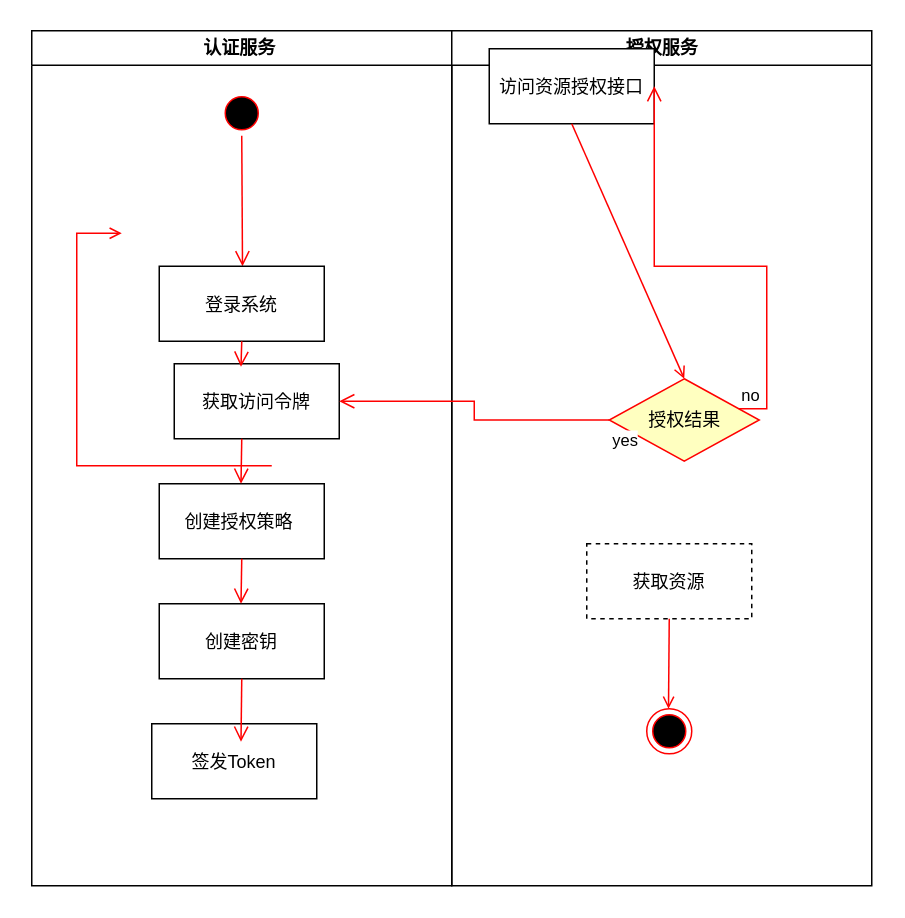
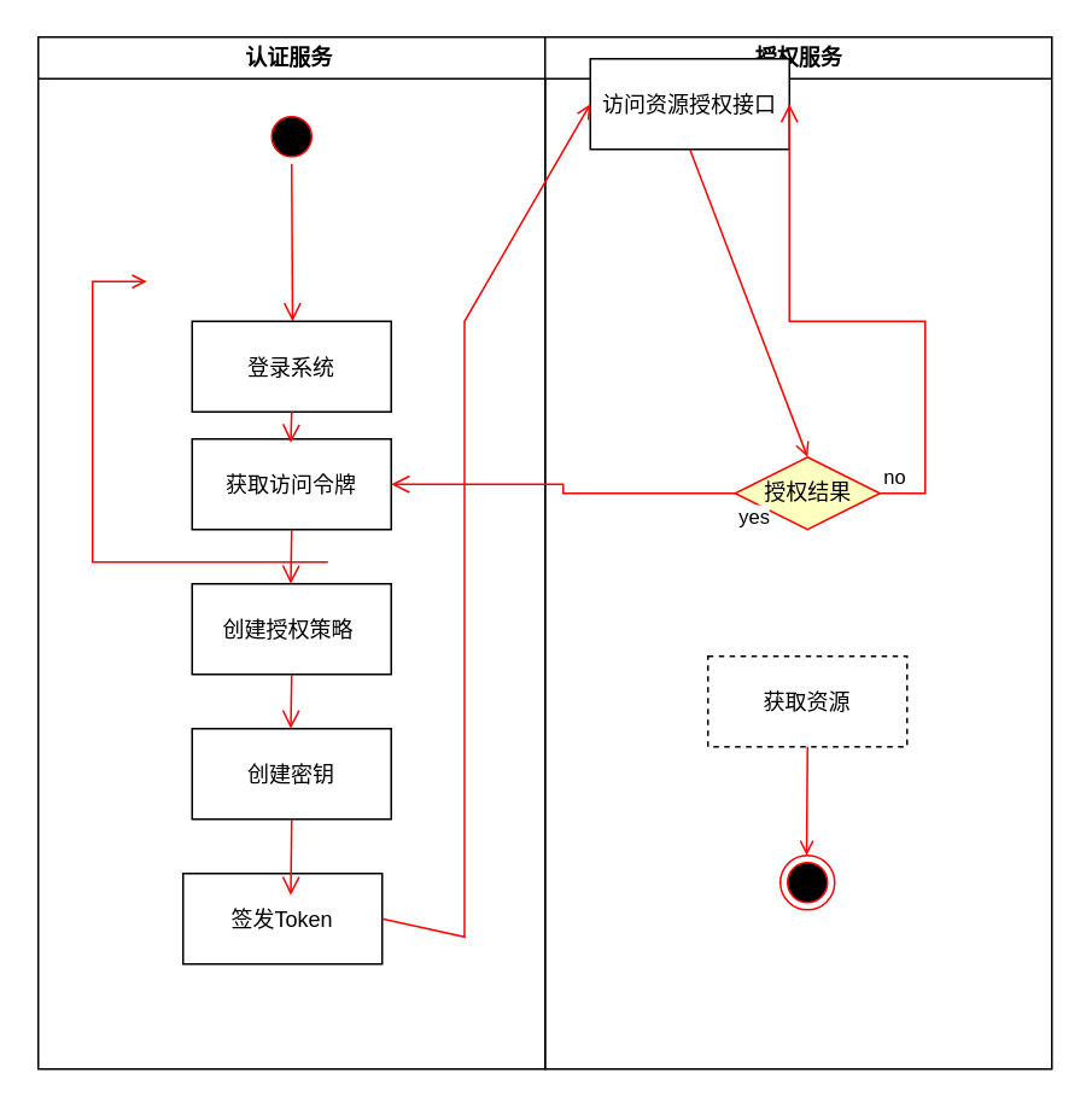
  <mxCell id="0" />
  <mxCell id="1" parent="0" />
  <mxCell id="2" value="认证服务 " style="swimlane;whiteSpace=wrap" parent="1" vertex="1"><mxGeometry x="20.5" y="20" width="280" height="570" as="geometry" /></mxCell>
  <mxCell id="3" value="" style="ellipse;shape=startState;fillColor=#000000;strokeColor=#ff0000;" parent="2" vertex="1"><mxGeometry x="125" y="40" width="30" height="30" as="geometry" /></mxCell>
  <mxCell id="4" value="" style="edgeStyle=elbowEdgeStyle;elbow=horizontal;verticalAlign=bottom;endArrow=open;endSize=8;strokeColor=#FF0000;endFill=1;rounded=0;entryX=0.5;entryY=0;entryDx=0;entryDy=0;" parent="2" source="3" target="6" edge="1"><mxGeometry x="100" y="40" as="geometry"><mxPoint x="115.5" y="110" as="targetPoint" /></mxGeometry></mxCell>
  <mxCell id="5" value="" style="edgeStyle=elbowEdgeStyle;elbow=horizontal;strokeColor=#FF0000;endArrow=open;endFill=1;rounded=0" parent="2" edge="1"><mxGeometry width="100" height="100" relative="1" as="geometry"><mxPoint x="160" y="290" as="sourcePoint" /><mxPoint x="60" y="135" as="targetPoint" /><Array as="points"><mxPoint x="30" y="250" /></Array></mxGeometry></mxCell>
  <mxCell id="6" value="登录系统" style="" parent="2" vertex="1"><mxGeometry x="85" y="157" width="110" height="50" as="geometry" /></mxCell>
- <mxCell id="7" value="获取访问令牌" style="" vertex="1" parent="2"><mxGeometry x="95" y="222" width="110" height="50" as="geometry" /></mxCell>
+ <mxCell id="7" value="获取访问令牌" style="" vertex="1" parent="2"><mxGeometry x="85" y="222" width="110" height="50" as="geometry" /></mxCell>
  <mxCell id="8" value="创建授权策略 " style="" vertex="1" parent="2"><mxGeometry x="85" y="302" width="110" height="50" as="geometry" /></mxCell>
  <mxCell id="9" value="创建密钥" style="" vertex="1" parent="2"><mxGeometry x="85" y="382" width="110" height="50" as="geometry" /></mxCell>
  <mxCell id="10" value="签发Token" style="" vertex="1" parent="2"><mxGeometry x="80" y="462" width="110" height="50" as="geometry" /></mxCell>
  <mxCell id="11" value="" style="edgeStyle=elbowEdgeStyle;elbow=horizontal;verticalAlign=bottom;endArrow=open;endSize=8;strokeColor=#FF0000;endFill=1;rounded=0;entryX=0.5;entryY=0;entryDx=0;entryDy=0;exitX=0.5;exitY=1;exitDx=0;exitDy=0;" edge="1" parent="2" source="6"><mxGeometry x="-64.5" y="-88" as="geometry"><mxPoint x="139.5" y="224" as="targetPoint" /><mxPoint x="139.5" y="162" as="sourcePoint" /></mxGeometry></mxCell>
  <mxCell id="12" value="" style="edgeStyle=elbowEdgeStyle;elbow=horizontal;verticalAlign=bottom;endArrow=open;endSize=8;strokeColor=#FF0000;endFill=1;rounded=0;exitX=0.5;exitY=1;exitDx=0;exitDy=0;" edge="1" parent="2"><mxGeometry x="-229" y="-216" as="geometry"><mxPoint x="139.5" y="302" as="targetPoint" /><mxPoint x="140" y="272" as="sourcePoint" /></mxGeometry></mxCell>
  <mxCell id="13" value="" style="edgeStyle=elbowEdgeStyle;elbow=horizontal;verticalAlign=bottom;endArrow=open;endSize=8;strokeColor=#FF0000;endFill=1;rounded=0;exitX=0.5;exitY=1;exitDx=0;exitDy=0;" edge="1" parent="2"><mxGeometry x="-229" y="-216" as="geometry"><mxPoint x="139.5" y="382" as="targetPoint" /><mxPoint x="140" y="352" as="sourcePoint" /></mxGeometry></mxCell>
  <mxCell id="14" value="" style="edgeStyle=elbowEdgeStyle;elbow=horizontal;verticalAlign=bottom;endArrow=open;endSize=8;strokeColor=#FF0000;endFill=1;rounded=0;entryX=0.5;entryY=0;entryDx=0;entryDy=0;exitX=0.5;exitY=1;exitDx=0;exitDy=0;" edge="1" parent="2"><mxGeometry x="-229" y="-216" as="geometry"><mxPoint x="139.5" y="474" as="targetPoint" /><mxPoint x="140" y="432" as="sourcePoint" /></mxGeometry></mxCell>
  <mxCell id="15" value="授权服务" style="swimlane;whiteSpace=wrap" parent="1" vertex="1"><mxGeometry x="300.5" y="20" width="280" height="570" as="geometry" /></mxCell>
  <mxCell id="16" value="获取资源" style="dashed=1;" parent="15" vertex="1"><mxGeometry x="90" y="342" width="110" height="50" as="geometry" /></mxCell>
  <mxCell id="17" value="" style="ellipse;html=1;shape=endState;fillColor=#000000;strokeColor=#ff0000;" vertex="1" parent="15"><mxGeometry x="130" y="452" width="30" height="30" as="geometry" /></mxCell>
  <mxCell id="18" value="访问资源授权接口" style="" vertex="1" parent="15"><mxGeometry x="25" y="12" width="110" height="50" as="geometry" /></mxCell>
- <mxCell id="19" value="授权结果" style="rhombus;whiteSpace=wrap;html=1;fontColor=#000000;fillColor=#ffffc0;strokeColor=#ff0000;" vertex="1" parent="15"><mxGeometry x="105" y="232" width="100" height="55" as="geometry" /></mxCell>
+ <mxCell id="19" value="授权结果" style="rhombus;whiteSpace=wrap;html=1;fontColor=#000000;fillColor=#ffffc0;strokeColor=#ff0000;" vertex="1" parent="15"><mxGeometry x="105" y="232" width="80" height="40" as="geometry" /></mxCell>
  <mxCell id="20" value="no" style="edgeStyle=orthogonalEdgeStyle;html=1;align=left;verticalAlign=bottom;endArrow=open;endSize=8;strokeColor=#ff0000;rounded=0;entryX=1;entryY=0.5;entryDx=0;entryDy=0;" edge="1" source="19" parent="15" target="18"><mxGeometry x="-1" relative="1" as="geometry"><mxPoint x="225.5" y="252" as="targetPoint" /><Array as="points"><mxPoint x="210" y="252" /><mxPoint x="210" y="157" /></Array></mxGeometry></mxCell>
  <mxCell id="21" value="yes" style="edgeStyle=orthogonalEdgeStyle;html=1;align=left;verticalAlign=top;endArrow=open;endSize=8;strokeColor=#ff0000;rounded=0;" edge="1" source="19" parent="15" target="7"><mxGeometry x="-1" relative="1" as="geometry"><mxPoint x="85.5" y="332" as="targetPoint" /></mxGeometry></mxCell>
  <mxCell id="22" value="" style="endArrow=open;strokeColor=#FF0000;endFill=1;rounded=0;exitX=0.5;exitY=1;exitDx=0;exitDy=0;entryX=0.5;entryY=0;entryDx=0;entryDy=0;" edge="1" parent="15" source="18" target="19"><mxGeometry relative="1" as="geometry"><mxPoint x="79.5" y="219" as="sourcePoint" /><mxPoint x="280" y="232" as="targetPoint" /></mxGeometry></mxCell>
  <mxCell id="23" value="" style="endArrow=open;strokeColor=#FF0000;endFill=1;rounded=0;exitX=0.5;exitY=1;exitDx=0;exitDy=0;" edge="1" parent="15" source="16"><mxGeometry relative="1" as="geometry"><mxPoint x="144.5" y="412" as="sourcePoint" /><mxPoint x="144.5" y="452" as="targetPoint" /></mxGeometry></mxCell>
+ <mxCell id="24" value="" style="endArrow=open;strokeColor=#FF0000;endFill=1;rounded=0;exitX=1;exitY=0.5;exitDx=0;exitDy=0;entryX=0;entryY=0.5;entryDx=0;entryDy=0;" parent="1" source="10" target="18" edge="1"><mxGeometry relative="1" as="geometry"><mxPoint x="190.5" y="370" as="sourcePoint" /><Array as="points"><mxPoint x="256" y="517" /><mxPoint x="256" y="177" /></Array></mxGeometry></mxCell>
